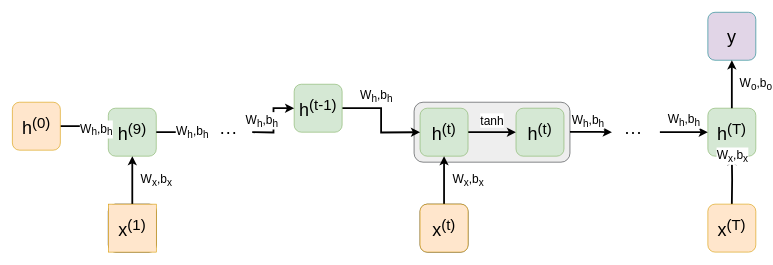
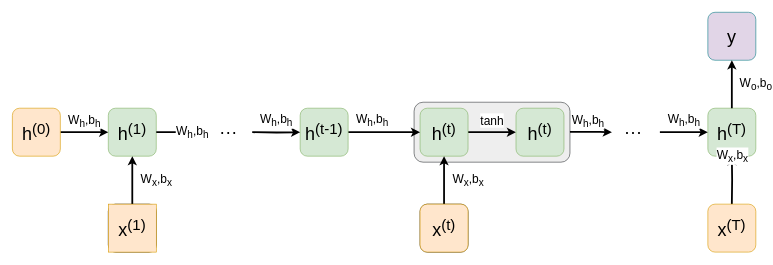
  <mxCell id="0" />
  <mxCell id="1" parent="0" />
  <mxCell id="2" value="" style="rounded=1;whiteSpace=wrap;html=1;fillColor=#eeeeee;strokeColor=#36393d;" parent="1" vertex="1"><mxGeometry x="690" y="170" width="260" height="100" as="geometry" /></mxCell>
- <mxCell id="3" value="&lt;font style=&quot;font-size: 30px&quot;&gt;h&lt;sup&gt;(9)&lt;/sup&gt;&lt;/font&gt;" style="rounded=1;whiteSpace=wrap;html=1;fillColor=#d5e8d4;strokeColor=#82b366;" parent="1" vertex="1"><mxGeometry x="180" y="180" width="80" height="80" as="geometry" /></mxCell>
+ <mxCell id="3" value="&lt;font style=&quot;font-size: 30px&quot;&gt;h&lt;sup&gt;(1)&lt;/sup&gt;&lt;/font&gt;" style="rounded=1;whiteSpace=wrap;html=1;fillColor=#d5e8d4;strokeColor=#82b366;" parent="1" vertex="1"><mxGeometry x="180" y="180" width="80" height="80" as="geometry" /></mxCell>
  <mxCell id="4" value="&lt;font style=&quot;font-size: 20px&quot;&gt;W&lt;sub&gt;h&lt;/sub&gt;,b&lt;sub&gt;h&lt;/sub&gt;&lt;/font&gt;" style="edgeStyle=orthogonalEdgeStyle;rounded=0;orthogonalLoop=1;jettySize=auto;html=1;strokeWidth=3;exitX=1;exitY=0.5;exitDx=0;exitDy=0;" parent="1" source="3" edge="1"><mxGeometry y="20" relative="1" as="geometry"><mxPoint as="offset" /><mxPoint x="420" y="220" as="sourcePoint" /><mxPoint x="340" y="220" as="targetPoint" /></mxGeometry></mxCell>
  <mxCell id="5" value="&lt;font style=&quot;font-size: 20px&quot;&gt;W&lt;sub&gt;x&lt;/sub&gt;,b&lt;sub&gt;x&lt;/sub&gt;&lt;/font&gt;" style="edgeStyle=orthogonalEdgeStyle;rounded=0;orthogonalLoop=1;jettySize=auto;html=1;strokeWidth=3;" parent="1" source="6" target="3" edge="1"><mxGeometry y="-40" relative="1" as="geometry"><mxPoint as="offset" /></mxGeometry></mxCell>
  <mxCell id="6" value="" style="rounded=1;whiteSpace=wrap;html=1;" parent="1" vertex="1"><mxGeometry x="180" y="340" width="80" height="80" as="geometry" /></mxCell>
  <mxCell id="7" value="&lt;font style=&quot;font-size: 20px&quot;&gt;tanh&lt;/font&gt;" style="edgeStyle=orthogonalEdgeStyle;rounded=0;orthogonalLoop=1;jettySize=auto;html=1;strokeWidth=3;" parent="1" source="8" target="9" edge="1"><mxGeometry y="20" relative="1" as="geometry"><mxPoint as="offset" /></mxGeometry></mxCell>
  <mxCell id="8" value="&lt;font style=&quot;font-size: 30px&quot;&gt;h&lt;sup&gt;(t)&lt;/sup&gt;&lt;/font&gt;" style="rounded=1;whiteSpace=wrap;html=1;fillColor=#d5e8d4;strokeColor=#82b366;" parent="1" vertex="1"><mxGeometry x="700" y="180" width="80" height="80" as="geometry" /></mxCell>
  <mxCell id="9" value="&lt;font style=&quot;font-size: 30px&quot;&gt;h&lt;sup&gt;(t)&lt;/sup&gt;&lt;/font&gt;" style="rounded=1;whiteSpace=wrap;html=1;fillColor=#d5e8d4;strokeColor=#82b366;" parent="1" vertex="1"><mxGeometry x="860" y="180" width="80" height="80" as="geometry" /></mxCell>
  <mxCell id="10" value="&lt;font style=&quot;font-size: 20px&quot;&gt;W&lt;sub&gt;x&lt;/sub&gt;,b&lt;sub&gt;x&lt;/sub&gt;&lt;/font&gt;" style="edgeStyle=orthogonalEdgeStyle;rounded=0;orthogonalLoop=1;jettySize=auto;html=1;strokeWidth=3;" parent="1" source="11" target="8" edge="1"><mxGeometry y="-40" relative="1" as="geometry"><mxPoint as="offset" /></mxGeometry></mxCell>
  <mxCell id="11" value="" style="rounded=1;whiteSpace=wrap;html=1;" parent="1" vertex="1"><mxGeometry x="700" y="340" width="80" height="80" as="geometry" /></mxCell>
  <mxCell id="12" value="&lt;font style=&quot;font-size: 20px&quot;&gt;W&lt;sub&gt;h&lt;/sub&gt;,b&lt;sub&gt;h&lt;/sub&gt;&lt;/font&gt;" style="edgeStyle=orthogonalEdgeStyle;rounded=0;orthogonalLoop=1;jettySize=auto;html=1;fontSize=22;strokeWidth=3;exitX=1;exitY=0.5;exitDx=0;exitDy=0;" parent="1" source="13" target="3" edge="1"><mxGeometry y="20" relative="1" as="geometry"><mxPoint x="70" y="440" as="sourcePoint" /><Array as="points" /><mxPoint as="offset" /></mxGeometry></mxCell>
- <mxCell id="13" value="&lt;font style=&quot;font-size: 30px&quot;&gt;h&lt;sup&gt;(0)&lt;/sup&gt;&lt;/font&gt;" style="rounded=1;whiteSpace=wrap;html=1;fillColor=#ffe6cc;strokeColor=#d79b00;" parent="1" vertex="1"><mxGeometry x="20" y="170" width="80" height="80" as="geometry" /></mxCell>
+ <mxCell id="13" value="&lt;font style=&quot;font-size: 30px&quot;&gt;h&lt;sup&gt;(0)&lt;/sup&gt;&lt;/font&gt;" style="rounded=1;whiteSpace=wrap;html=1;fillColor=#ffe6cc;strokeColor=#d79b00;" parent="1" vertex="1"><mxGeometry x="20" y="180" width="80" height="80" as="geometry" /></mxCell>
  <mxCell id="14" value="&lt;font style=&quot;font-size: 30px&quot;&gt;x&lt;sup&gt;(1)&lt;/sup&gt;&lt;/font&gt;" style="whiteSpace=wrap;html=1;fillColor=#ffe6cc;strokeColor=#d79b00;rounded=0;" parent="1" vertex="1"><mxGeometry x="180" y="340" width="80" height="80" as="geometry" /></mxCell>
  <mxCell id="15" value="&lt;font style=&quot;font-size: 30px&quot;&gt;x&lt;sup&gt;(t)&lt;/sup&gt;&lt;/font&gt;" style="rounded=1;whiteSpace=wrap;html=1;fillColor=#ffe6cc;strokeColor=#d79b00;" parent="1" vertex="1"><mxGeometry x="700" y="340" width="80" height="80" as="geometry" /></mxCell>
  <mxCell id="16" value="&lt;font style=&quot;font-size: 20px&quot;&gt;W&lt;sub&gt;h&lt;/sub&gt;,b&lt;sub&gt;h&lt;/sub&gt;&lt;/font&gt;" style="edgeStyle=orthogonalEdgeStyle;rounded=0;orthogonalLoop=1;jettySize=auto;html=1;strokeWidth=3;" edge="1" parent="1" source="17"><mxGeometry x="-0.333" y="20" relative="1" as="geometry"><mxPoint as="offset" /><mxPoint x="700" y="220" as="targetPoint" /></mxGeometry></mxCell>
- <mxCell id="17" value="&lt;font style=&quot;font-size: 30px&quot;&gt;h&lt;sup&gt;(t-1)&lt;/sup&gt;&lt;/font&gt;" style="rounded=1;whiteSpace=wrap;html=1;fillColor=#d5e8d4;strokeColor=#82b366;" vertex="1" parent="1"><mxGeometry x="490" y="140" width="80" height="80" as="geometry" /></mxCell>
+ <mxCell id="17" value="&lt;font style=&quot;font-size: 30px&quot;&gt;h&lt;sup&gt;(t-1)&lt;/sup&gt;&lt;/font&gt;" style="rounded=1;whiteSpace=wrap;html=1;fillColor=#d5e8d4;strokeColor=#82b366;" vertex="1" parent="1"><mxGeometry x="500" y="180" width="80" height="80" as="geometry" /></mxCell>
  <mxCell id="18" value="&lt;font style=&quot;font-size: 20px&quot;&gt;W&lt;sub&gt;h&lt;/sub&gt;,b&lt;sub&gt;h&lt;/sub&gt;&lt;/font&gt;" style="edgeStyle=orthogonalEdgeStyle;rounded=0;orthogonalLoop=1;jettySize=auto;html=1;strokeWidth=3;entryX=0;entryY=0.5;entryDx=0;entryDy=0;" edge="1" parent="1" target="17"><mxGeometry y="20" relative="1" as="geometry"><mxPoint as="offset" /><mxPoint x="420" y="220" as="sourcePoint" /><mxPoint x="230" y="230" as="targetPoint" /></mxGeometry></mxCell>
  <mxCell id="19" value="&lt;font style=&quot;font-size: 20px&quot;&gt;W&lt;sub&gt;h&lt;/sub&gt;,b&lt;sub&gt;h&lt;/sub&gt;&lt;/font&gt;" style="edgeStyle=orthogonalEdgeStyle;rounded=0;orthogonalLoop=1;jettySize=auto;html=1;strokeWidth=3;exitX=1;exitY=0.5;exitDx=0;exitDy=0;" edge="1" parent="1"><mxGeometry x="-0.143" y="20" relative="1" as="geometry"><mxPoint y="1" as="offset" /><mxPoint x="950" y="219.5" as="sourcePoint" /><mxPoint x="1020" y="220" as="targetPoint" /><Array as="points"><mxPoint x="1000" y="220" /><mxPoint x="1000" y="220" /></Array></mxGeometry></mxCell>
  <mxCell id="20" value="&lt;font style=&quot;font-size: 30px&quot;&gt;···&lt;/font&gt;" style="text;html=1;align=center;verticalAlign=middle;resizable=0;points=[];autosize=1;strokeColor=none;fillColor=none;" vertex="1" parent="1"><mxGeometry x="355" y="205" width="50" height="30" as="geometry" /></mxCell>
  <mxCell id="21" value="&lt;font style=&quot;font-size: 30px&quot;&gt;h&lt;sup&gt;(T)&lt;/sup&gt;&lt;/font&gt;" style="rounded=1;whiteSpace=wrap;html=1;fillColor=#d5e8d4;strokeColor=#82b366;" vertex="1" parent="1"><mxGeometry x="1180" y="180" width="80" height="80" as="geometry" /></mxCell>
  <mxCell id="22" value="&lt;font style=&quot;font-size: 20px&quot;&gt;W&lt;sub&gt;x&lt;/sub&gt;,b&lt;sub&gt;x&lt;/sub&gt;&lt;/font&gt;" style="edgeStyle=orthogonalEdgeStyle;rounded=0;orthogonalLoop=1;jettySize=auto;html=1;strokeWidth=3;" edge="1" parent="1" target="21"><mxGeometry y="-40" relative="1" as="geometry"><mxPoint as="offset" /><mxPoint x="1220" y="340" as="sourcePoint" /></mxGeometry></mxCell>
  <mxCell id="23" value="&lt;font style=&quot;font-size: 30px&quot;&gt;x&lt;sup&gt;(T)&lt;/sup&gt;&lt;/font&gt;" style="rounded=1;whiteSpace=wrap;html=1;fillColor=#ffe6cc;strokeColor=#d79b00;" vertex="1" parent="1"><mxGeometry x="1180" y="340" width="80" height="80" as="geometry" /></mxCell>
  <mxCell id="24" value="&lt;font style=&quot;font-size: 30px&quot;&gt;y&lt;/font&gt;" style="rounded=1;whiteSpace=wrap;html=1;fillColor=#e1d5e7;strokeColor=#0e8088;" vertex="1" parent="1"><mxGeometry x="1180" y="20" width="80" height="80" as="geometry" /></mxCell>
  <mxCell id="25" value="&lt;font style=&quot;font-size: 20px&quot;&gt;W&lt;sub&gt;o&lt;/sub&gt;,b&lt;sub&gt;o&lt;/sub&gt;&lt;/font&gt;" style="edgeStyle=orthogonalEdgeStyle;rounded=0;orthogonalLoop=1;jettySize=auto;html=1;strokeWidth=3;exitX=0.5;exitY=0;exitDx=0;exitDy=0;entryX=0.5;entryY=1;entryDx=0;entryDy=0;" edge="1" parent="1" source="21" target="24"><mxGeometry y="-40" relative="1" as="geometry"><mxPoint as="offset" /><mxPoint x="960" y="80" as="sourcePoint" /><mxPoint x="1080" y="80" as="targetPoint" /></mxGeometry></mxCell>
  <mxCell id="26" value="&lt;font style=&quot;font-size: 20px&quot;&gt;W&lt;sub&gt;h&lt;/sub&gt;,b&lt;sub&gt;h&lt;/sub&gt;&lt;/font&gt;" style="edgeStyle=orthogonalEdgeStyle;rounded=0;orthogonalLoop=1;jettySize=auto;html=1;strokeWidth=3;entryX=0;entryY=0.5;entryDx=0;entryDy=0;" edge="1" parent="1" target="21"><mxGeometry y="20" relative="1" as="geometry"><mxPoint as="offset" /><mxPoint x="1100" y="220" as="sourcePoint" /><mxPoint x="1030" y="230" as="targetPoint" /><Array as="points"><mxPoint x="1140" y="220" /><mxPoint x="1140" y="220" /></Array></mxGeometry></mxCell>
  <mxCell id="27" value="&lt;font style=&quot;font-size: 30px&quot;&gt;···&lt;/font&gt;" style="text;html=1;align=center;verticalAlign=middle;resizable=0;points=[];autosize=1;strokeColor=none;fillColor=none;" vertex="1" parent="1"><mxGeometry x="1030" y="205" width="50" height="30" as="geometry" /></mxCell>
